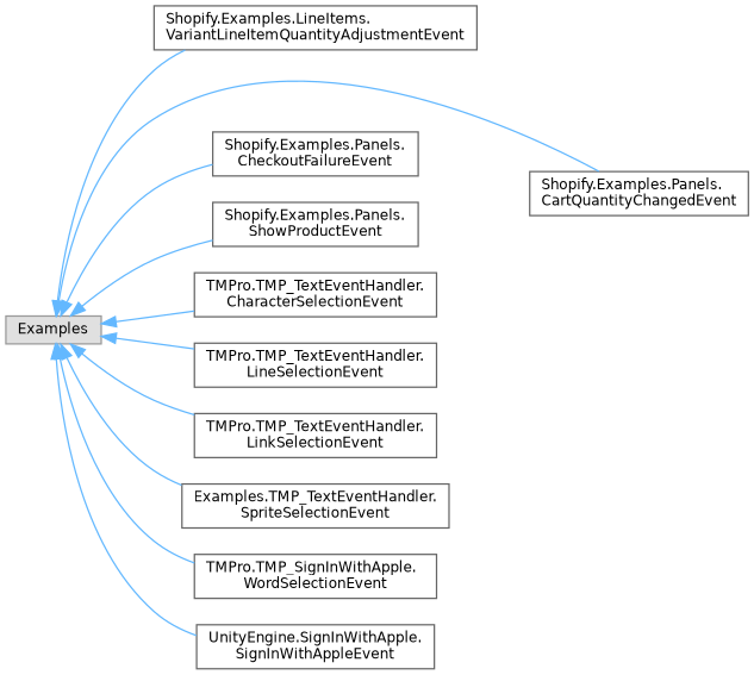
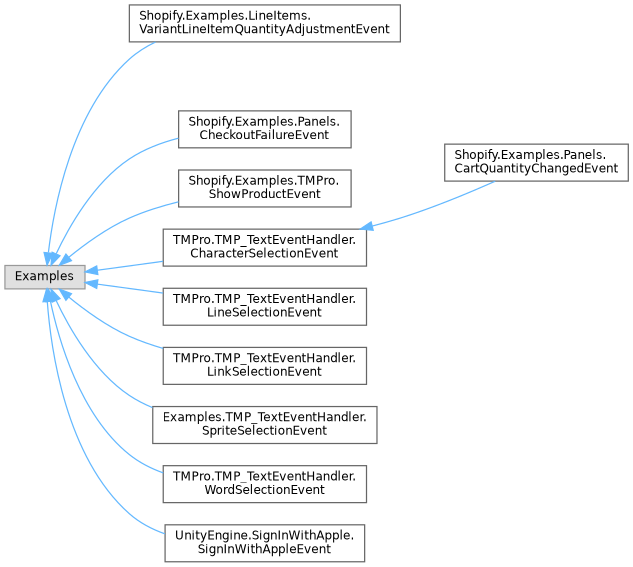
  digraph {
    rankdir=LR
    node [color=grey40 fillcolor=white fontname=Helvetica fontsize=10 shape=box style=filled]
    edge [color=steelblue1 dir=back fontname=Helvetica fontsize=10 labelfontname=Helvetica labelfontsize=10 style=solid]
    n1 [color=grey60 fillcolor="#E0E0E0" height=0.2 label=Examples width=0.4]
    n2 [height=0.2 label="Shopify.Examples.LineItems.\lVariantLineItemQuantityAdjustmentEvent" width=0.4]
    n3 [height=0.2 label="Shopify.Examples.Panels.\lCartQuantityChangedEvent" width=0.4]
    n4 [height=0.2 label="Shopify.Examples.Panels.\lCheckoutFailureEvent" width=0.4]
-   n5 [height=0.2 label="Shopify.Examples.Panels.\lShowProductEvent" width=0.4]
+   n5 [height=0.2 label="Shopify.Examples.TMPro.\lShowProductEvent" width=0.4]
    n6 [height=0.2 label="TMPro.TMP_TextEventHandler.\lCharacterSelectionEvent" width=0.4]
    n7 [height=0.2 label="TMPro.TMP_TextEventHandler.\lLineSelectionEvent" width=0.4]
    n8 [height=0.2 label="TMPro.TMP_TextEventHandler.\lLinkSelectionEvent" width=0.4]
    n9 [height=0.2 label="Examples.TMP_TextEventHandler.\lSpriteSelectionEvent" width=0.4]
-   n10 [height=0.2 label="TMPro.TMP_SignInWithApple.\lWordSelectionEvent" width=0.4]
+   n10 [height=0.2 label="TMPro.TMP_TextEventHandler.\lWordSelectionEvent" width=0.4]
    n11 [height=0.2 label="UnityEngine.SignInWithApple.\lSignInWithAppleEvent" width=0.4]
    n1 -> n2
-   n1 -> n3
+   n6 -> n3
    n1 -> n4
    n1 -> n5
    n1 -> n6
    n1 -> n7
    n1 -> n8
    n1 -> n9
    n1 -> n10
    n1 -> n11
  }
